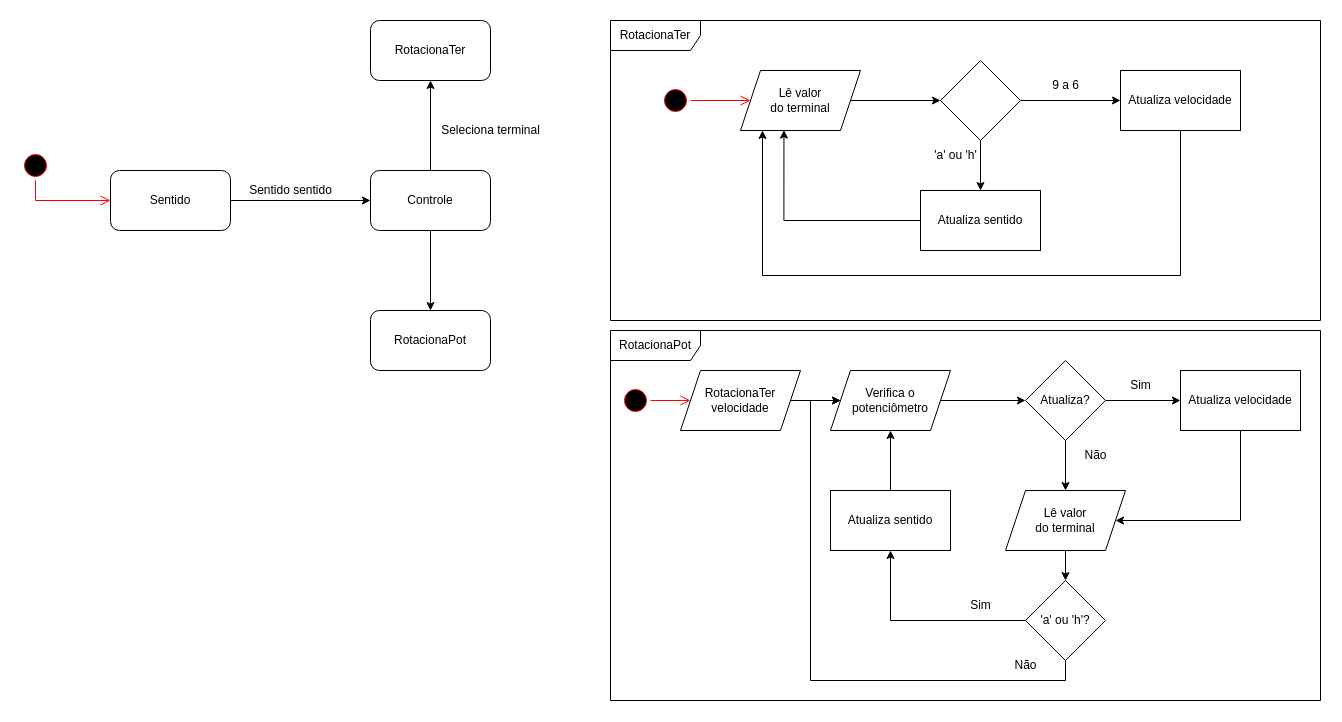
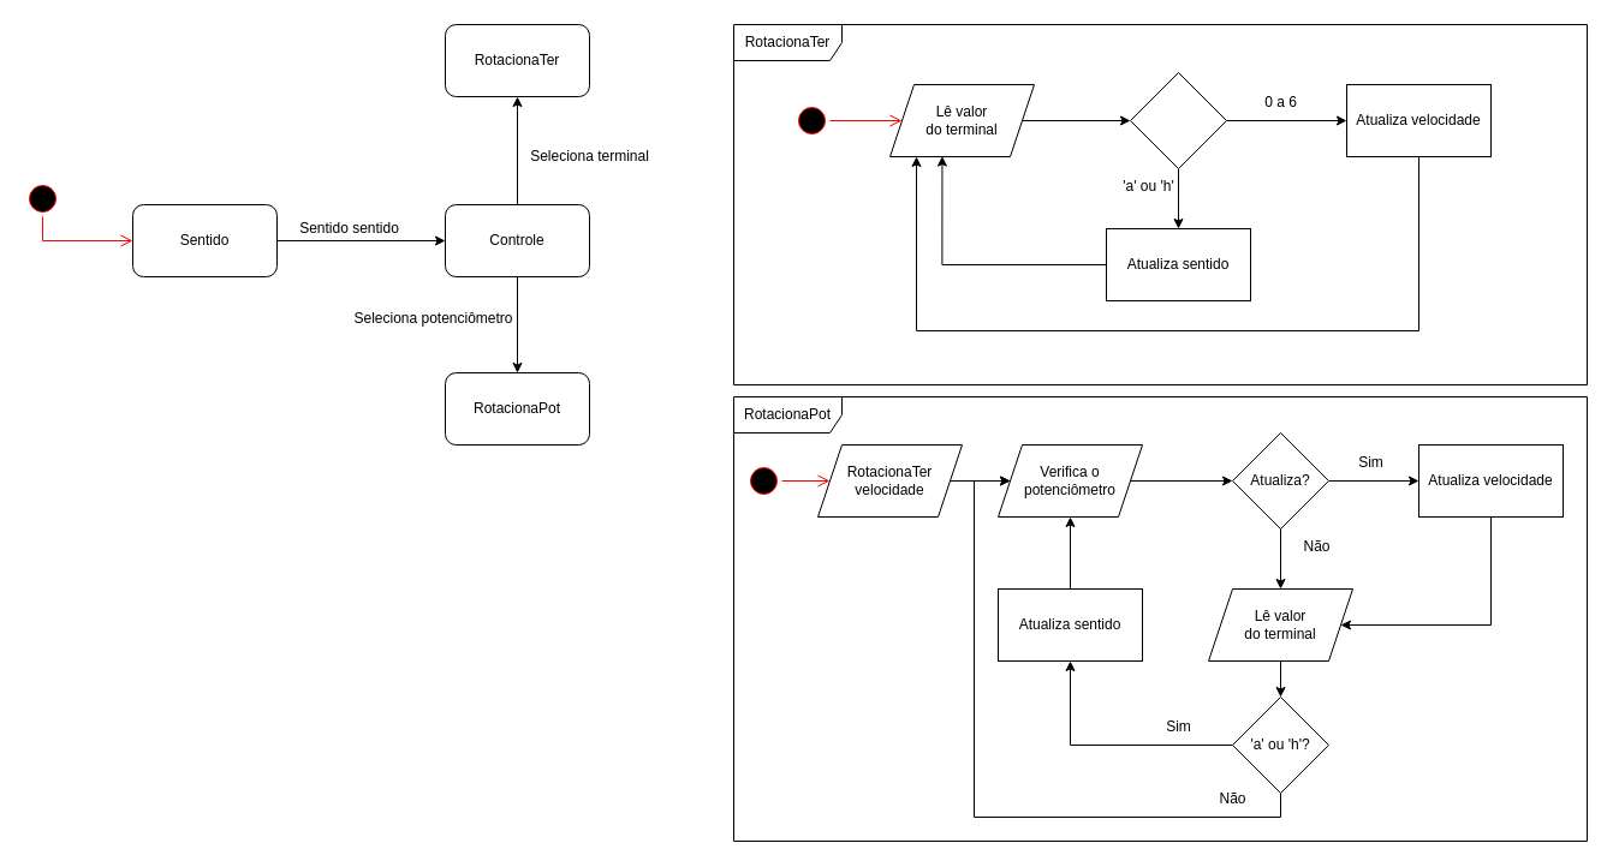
  <mxCell id="0" />
  <mxCell id="1" parent="0" />
  <mxCell id="2" style="edgeStyle=orthogonalEdgeStyle;rounded=0;orthogonalLoop=1;jettySize=auto;html=1;" edge="1" parent="1" source="3" target="6"><mxGeometry relative="1" as="geometry" /></mxCell>
  <mxCell id="3" value="Sentido" style="rounded=1;whiteSpace=wrap;html=1;" vertex="1" parent="1"><mxGeometry x="110" y="170" width="120" height="60" as="geometry" /></mxCell>
  <mxCell id="4" style="edgeStyle=orthogonalEdgeStyle;rounded=0;orthogonalLoop=1;jettySize=auto;html=1;entryX=0.5;entryY=1;entryDx=0;entryDy=0;" edge="1" parent="1" source="6" target="8"><mxGeometry relative="1" as="geometry" /></mxCell>
  <mxCell id="5" style="edgeStyle=orthogonalEdgeStyle;rounded=0;orthogonalLoop=1;jettySize=auto;html=1;entryX=0.5;entryY=0;entryDx=0;entryDy=0;" edge="1" parent="1" source="6" target="7"><mxGeometry relative="1" as="geometry" /></mxCell>
  <mxCell id="6" value="Controle" style="rounded=1;whiteSpace=wrap;html=1;" vertex="1" parent="1"><mxGeometry x="370" y="170" width="120" height="60" as="geometry" /></mxCell>
  <mxCell id="7" value="RotacionaPot" style="rounded=1;whiteSpace=wrap;html=1;" vertex="1" parent="1"><mxGeometry x="370" y="310" width="120" height="60" as="geometry" /></mxCell>
  <mxCell id="8" value="RotacionaTer" style="rounded=1;whiteSpace=wrap;html=1;" vertex="1" parent="1"><mxGeometry x="370" y="20" width="120" height="60" as="geometry" /></mxCell>
  <mxCell id="9" value="Sentido sentido" style="text;html=1;align=center;verticalAlign=middle;resizable=0;points=[];autosize=1;strokeColor=none;fillColor=none;" vertex="1" parent="1"><mxGeometry x="235" y="175" width="110" height="30" as="geometry" /></mxCell>
  <mxCell id="10" value="Seleciona terminal" style="text;html=1;align=center;verticalAlign=middle;resizable=0;points=[];autosize=1;strokeColor=none;fillColor=none;" vertex="1" parent="1"><mxGeometry x="430" y="115" width="120" height="30" as="geometry" /></mxCell>
+ <mxCell id="11" value="Seleciona potenciômetro" style="text;html=1;align=center;verticalAlign=middle;resizable=0;points=[];autosize=1;strokeColor=none;fillColor=none;" vertex="1" parent="1"><mxGeometry x="280" y="250" width="160" height="30" as="geometry" /></mxCell>
  <mxCell id="12" value="" style="ellipse;html=1;shape=startState;fillColor=#000000;strokeColor=#ff0000;" vertex="1" parent="1"><mxGeometry x="20" y="150" width="30" height="30" as="geometry" /></mxCell>
  <mxCell id="13" value="" style="edgeStyle=orthogonalEdgeStyle;html=1;verticalAlign=bottom;endArrow=open;endSize=8;strokeColor=#ff0000;rounded=0;" edge="1" source="12" parent="1" target="3"><mxGeometry relative="1" as="geometry"><mxPoint x="35" y="245" as="targetPoint" /><Array as="points"><mxPoint x="35" y="200" /></Array></mxGeometry></mxCell>
  <mxCell id="14" value="RotacionaTer" style="shape=umlFrame;whiteSpace=wrap;html=1;width=90;height=30;" vertex="1" parent="1"><mxGeometry x="610" y="20" width="710" height="300" as="geometry" /></mxCell>
  <mxCell id="15" value="RotacionaPot" style="shape=umlFrame;whiteSpace=wrap;html=1;width=90;height=30;" vertex="1" parent="1"><mxGeometry x="610" y="330" width="710" height="370" as="geometry" /></mxCell>
  <mxCell id="16" value="" style="ellipse;html=1;shape=startState;fillColor=#000000;strokeColor=#ff0000;" vertex="1" parent="1"><mxGeometry x="660" y="85" width="30" height="30" as="geometry" /></mxCell>
  <mxCell id="17" value="" style="edgeStyle=orthogonalEdgeStyle;html=1;verticalAlign=bottom;endArrow=open;endSize=8;strokeColor=#ff0000;rounded=0;" edge="1" parent="1" source="16" target="21"><mxGeometry relative="1" as="geometry"><mxPoint x="675" y="165" as="targetPoint" /></mxGeometry></mxCell>
  <mxCell id="18" value="" style="ellipse;html=1;shape=startState;fillColor=#000000;strokeColor=#ff0000;" vertex="1" parent="1"><mxGeometry x="620" y="385" width="30" height="30" as="geometry" /></mxCell>
  <mxCell id="19" value="" style="edgeStyle=orthogonalEdgeStyle;html=1;verticalAlign=bottom;endArrow=open;endSize=8;strokeColor=#ff0000;rounded=0;entryX=0;entryY=0.5;entryDx=0;entryDy=0;" edge="1" parent="1" source="18" target="39"><mxGeometry relative="1" as="geometry"><mxPoint x="635" y="460" as="targetPoint" /></mxGeometry></mxCell>
  <mxCell id="20" value="" style="edgeStyle=orthogonalEdgeStyle;rounded=0;orthogonalLoop=1;jettySize=auto;html=1;" edge="1" parent="1" source="21" target="24"><mxGeometry relative="1" as="geometry" /></mxCell>
  <mxCell id="21" value="Lê valor &lt;br&gt;do terminal" style="shape=parallelogram;perimeter=parallelogramPerimeter;whiteSpace=wrap;html=1;fixedSize=1;" vertex="1" parent="1"><mxGeometry x="740" y="70" width="120" height="60" as="geometry" /></mxCell>
  <mxCell id="22" value="" style="edgeStyle=orthogonalEdgeStyle;rounded=0;orthogonalLoop=1;jettySize=auto;html=1;" edge="1" parent="1" source="24" target="26"><mxGeometry relative="1" as="geometry" /></mxCell>
  <mxCell id="23" value="" style="edgeStyle=orthogonalEdgeStyle;rounded=0;orthogonalLoop=1;jettySize=auto;html=1;" edge="1" parent="1" source="24" target="28"><mxGeometry relative="1" as="geometry" /></mxCell>
  <mxCell id="24" value="" style="rhombus;whiteSpace=wrap;html=1;" vertex="1" parent="1"><mxGeometry x="940" y="60" width="80" height="80" as="geometry" /></mxCell>
  <mxCell id="25" style="edgeStyle=orthogonalEdgeStyle;rounded=0;orthogonalLoop=1;jettySize=auto;html=1;" edge="1" parent="1" source="26" target="21"><mxGeometry relative="1" as="geometry"><Array as="points"><mxPoint x="1180" y="275" /><mxPoint x="762" y="275" /></Array></mxGeometry></mxCell>
  <mxCell id="26" value="Atualiza velocidade" style="whiteSpace=wrap;html=1;" vertex="1" parent="1"><mxGeometry x="1120" y="70" width="120" height="60" as="geometry" /></mxCell>
  <mxCell id="27" style="edgeStyle=orthogonalEdgeStyle;rounded=0;orthogonalLoop=1;jettySize=auto;html=1;entryX=0.362;entryY=0.993;entryDx=0;entryDy=0;entryPerimeter=0;" edge="1" parent="1" source="28" target="21"><mxGeometry relative="1" as="geometry" /></mxCell>
  <mxCell id="28" value="Atualiza sentido" style="whiteSpace=wrap;html=1;" vertex="1" parent="1"><mxGeometry x="920" y="190" width="120" height="60" as="geometry" /></mxCell>
- <mxCell id="29" value="9 a 6" style="text;html=1;align=center;verticalAlign=middle;resizable=0;points=[];autosize=1;strokeColor=none;fillColor=none;" vertex="1" parent="1"><mxGeometry x="1040" y="70" width="50" height="30" as="geometry" /></mxCell>
+ <mxCell id="29" value="0 a 6" style="text;html=1;align=center;verticalAlign=middle;resizable=0;points=[];autosize=1;strokeColor=none;fillColor=none;" vertex="1" parent="1"><mxGeometry x="1040" y="70" width="50" height="30" as="geometry" /></mxCell>
  <mxCell id="30" value="'a' ou 'h'" style="text;html=1;align=center;verticalAlign=middle;resizable=0;points=[];autosize=1;strokeColor=none;fillColor=none;" vertex="1" parent="1"><mxGeometry x="920" y="140" width="70" height="30" as="geometry" /></mxCell>
  <mxCell id="31" value="" style="edgeStyle=orthogonalEdgeStyle;rounded=0;orthogonalLoop=1;jettySize=auto;html=1;" edge="1" parent="1" source="32" target="35"><mxGeometry relative="1" as="geometry" /></mxCell>
  <mxCell id="32" value="Verifica o&lt;br&gt;potenciômetro" style="shape=parallelogram;perimeter=parallelogramPerimeter;whiteSpace=wrap;html=1;fixedSize=1;" vertex="1" parent="1"><mxGeometry x="830" y="370" width="120" height="60" as="geometry" /></mxCell>
  <mxCell id="33" value="" style="edgeStyle=orthogonalEdgeStyle;rounded=0;orthogonalLoop=1;jettySize=auto;html=1;" edge="1" parent="1" source="35" target="37"><mxGeometry relative="1" as="geometry" /></mxCell>
  <mxCell id="34" value="" style="edgeStyle=orthogonalEdgeStyle;rounded=0;orthogonalLoop=1;jettySize=auto;html=1;" edge="1" parent="1" source="35" target="43"><mxGeometry relative="1" as="geometry" /></mxCell>
  <mxCell id="35" value="Atualiza?" style="rhombus;whiteSpace=wrap;html=1;" vertex="1" parent="1"><mxGeometry x="1025" y="360" width="80" height="80" as="geometry" /></mxCell>
  <mxCell id="36" style="edgeStyle=orthogonalEdgeStyle;rounded=0;orthogonalLoop=1;jettySize=auto;html=1;entryX=1;entryY=0.5;entryDx=0;entryDy=0;" edge="1" parent="1" target="43"><mxGeometry relative="1" as="geometry"><mxPoint x="1240" y="390" as="sourcePoint" /><Array as="points"><mxPoint x="1240" y="520" /></Array></mxGeometry></mxCell>
  <mxCell id="37" value="Atualiza velocidade" style="whiteSpace=wrap;html=1;" vertex="1" parent="1"><mxGeometry x="1180" y="370" width="120" height="60" as="geometry" /></mxCell>
  <mxCell id="38" value="" style="edgeStyle=orthogonalEdgeStyle;rounded=0;orthogonalLoop=1;jettySize=auto;html=1;" edge="1" parent="1" source="39" target="32"><mxGeometry relative="1" as="geometry" /></mxCell>
  <mxCell id="39" value="RotacionaTer&lt;br&gt;velocidade" style="shape=parallelogram;perimeter=parallelogramPerimeter;whiteSpace=wrap;html=1;fixedSize=1;" vertex="1" parent="1"><mxGeometry x="680" y="370" width="120" height="60" as="geometry" /></mxCell>
  <mxCell id="40" value="Sim" style="text;html=1;align=center;verticalAlign=middle;resizable=0;points=[];autosize=1;strokeColor=none;fillColor=none;" vertex="1" parent="1"><mxGeometry x="1120" y="370" width="40" height="30" as="geometry" /></mxCell>
  <mxCell id="41" value="Não" style="text;html=1;align=center;verticalAlign=middle;resizable=0;points=[];autosize=1;strokeColor=none;fillColor=none;" vertex="1" parent="1"><mxGeometry x="1070" y="440" width="50" height="30" as="geometry" /></mxCell>
  <mxCell id="42" value="" style="edgeStyle=orthogonalEdgeStyle;rounded=0;orthogonalLoop=1;jettySize=auto;html=1;" edge="1" parent="1" source="43" target="46"><mxGeometry relative="1" as="geometry" /></mxCell>
  <mxCell id="43" value="Lê valor&lt;br&gt;do terminal" style="shape=parallelogram;perimeter=parallelogramPerimeter;whiteSpace=wrap;html=1;fixedSize=1;" vertex="1" parent="1"><mxGeometry x="1005" y="490" width="120" height="60" as="geometry" /></mxCell>
  <mxCell id="44" value="" style="edgeStyle=orthogonalEdgeStyle;rounded=0;orthogonalLoop=1;jettySize=auto;html=1;" edge="1" parent="1" source="46" target="48"><mxGeometry relative="1" as="geometry" /></mxCell>
  <mxCell id="45" style="edgeStyle=orthogonalEdgeStyle;rounded=0;orthogonalLoop=1;jettySize=auto;html=1;" edge="1" parent="1" source="46" target="32"><mxGeometry relative="1" as="geometry"><Array as="points"><mxPoint x="1065" y="680" /><mxPoint x="810" y="680" /><mxPoint x="810" y="400" /></Array></mxGeometry></mxCell>
  <mxCell id="46" value="'a' ou 'h'?" style="rhombus;whiteSpace=wrap;html=1;" vertex="1" parent="1"><mxGeometry x="1025" y="580" width="80" height="80" as="geometry" /></mxCell>
  <mxCell id="47" value="" style="edgeStyle=orthogonalEdgeStyle;rounded=0;orthogonalLoop=1;jettySize=auto;html=1;" edge="1" parent="1" source="48" target="32"><mxGeometry relative="1" as="geometry" /></mxCell>
  <mxCell id="48" value="Atualiza sentido" style="whiteSpace=wrap;html=1;" vertex="1" parent="1"><mxGeometry x="830" y="490" width="120" height="60" as="geometry" /></mxCell>
  <mxCell id="49" value="Sim" style="text;html=1;align=center;verticalAlign=middle;resizable=0;points=[];autosize=1;strokeColor=none;fillColor=none;" vertex="1" parent="1"><mxGeometry x="960" y="590" width="40" height="30" as="geometry" /></mxCell>
  <mxCell id="50" value="Não" style="text;html=1;align=center;verticalAlign=middle;resizable=0;points=[];autosize=1;strokeColor=none;fillColor=none;" vertex="1" parent="1"><mxGeometry x="1000" y="650" width="50" height="30" as="geometry" /></mxCell>
